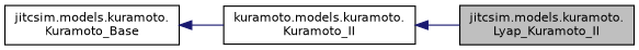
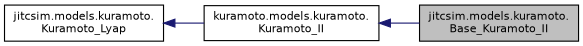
  digraph {
    rankdir=LR
    node [color=black fillcolor=white fontname=Helvetica fontsize=10 shape=record style=filled]
    edge [color=midnightblue dir=back fontname=Helvetica fontsize=10 labelfontname=Helvetica labelfontsize=10 style=solid]
-   n1 [fillcolor=grey75 fontcolor=black height=0.2 label="jitcsim.models.kuramoto.\lLyap_Kuramoto_II" width=0.4]
+   n1 [fillcolor=grey75 fontcolor=black height=0.2 label="jitcsim.models.kuramoto.\lBase_Kuramoto_II" width=0.4]
    n2 [height=0.2 label="kuramoto.models.kuramoto.\lKuramoto_II" width=0.4]
-   n3 [height=0.2 label="jitcsim.models.kuramoto.\lKuramoto_Base" width=0.4]
+   n3 [height=0.2 label="jitcsim.models.kuramoto.\lKuramoto_Lyap" width=0.4]
    n2 -> n1
    n3 -> n2
  }
